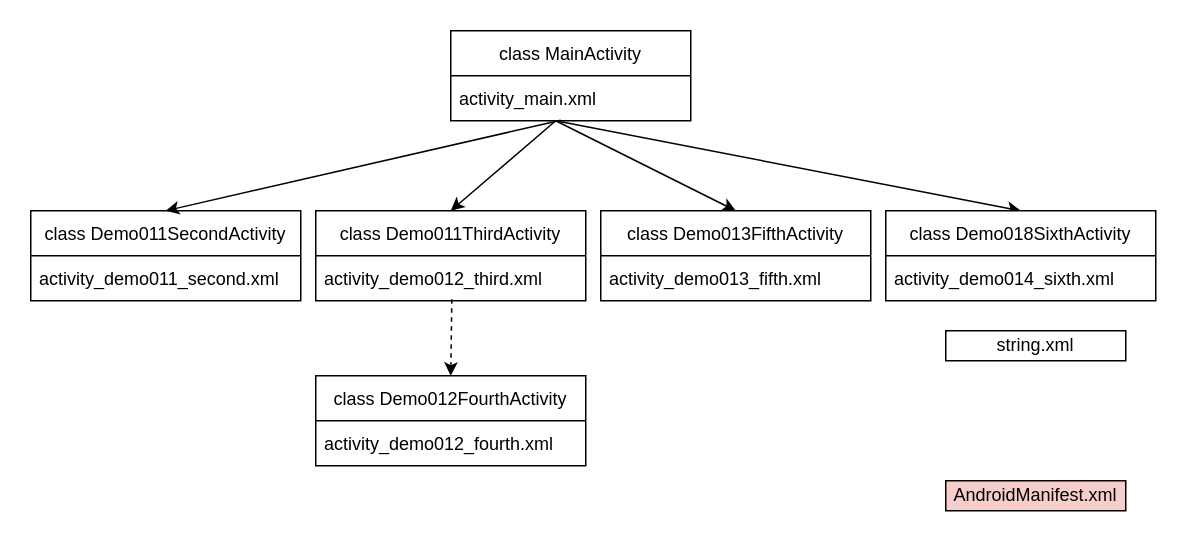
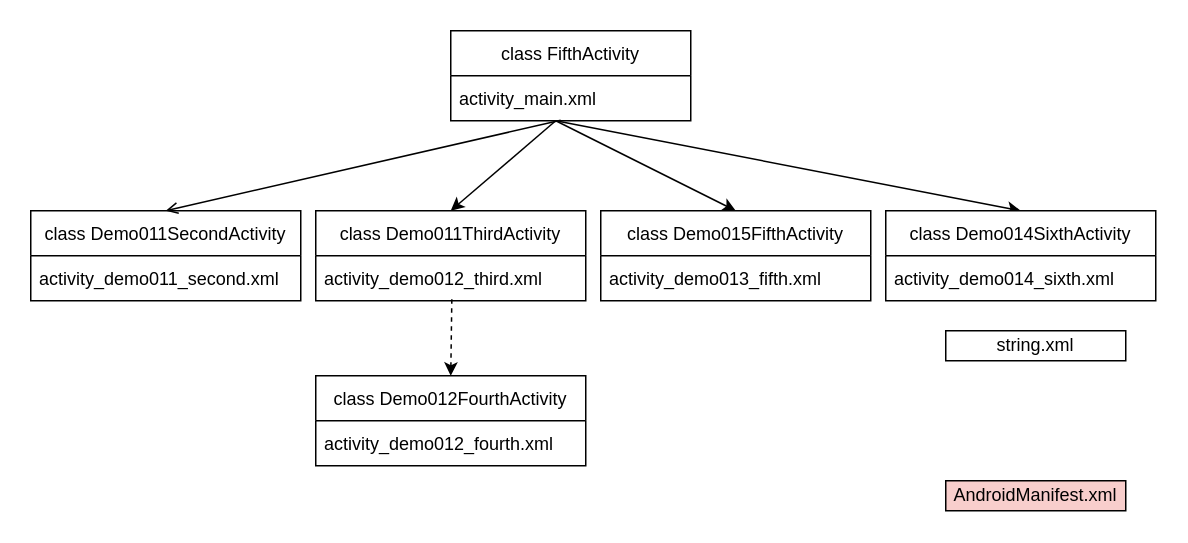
  <mxCell id="0" />
  <mxCell id="1" parent="0" />
- <mxCell id="2" value="class MainActivity" style="swimlane;fontStyle=0;childLayout=stackLayout;horizontal=1;startSize=30;horizontalStack=0;resizeParent=1;resizeParentMax=0;resizeLast=0;collapsible=1;marginBottom=0;" parent="1" vertex="1"><mxGeometry x="300" y="20" width="160" height="60" as="geometry" /></mxCell>
+ <mxCell id="2" value="class FifthActivity" style="swimlane;fontStyle=0;childLayout=stackLayout;horizontal=1;startSize=30;horizontalStack=0;resizeParent=1;resizeParentMax=0;resizeLast=0;collapsible=1;marginBottom=0;" parent="1" vertex="1"><mxGeometry x="300" y="20" width="160" height="60" as="geometry" /></mxCell>
  <mxCell id="3" value="activity_main.xml" style="text;strokeColor=none;fillColor=none;align=left;verticalAlign=middle;spacingLeft=4;spacingRight=4;overflow=hidden;points=[[0,0.5],[1,0.5]];portConstraint=eastwest;rotatable=0;" parent="2" vertex="1"><mxGeometry y="30" width="160" height="30" as="geometry" /></mxCell>
  <mxCell id="4" value="class Demo011SecondActivity" style="swimlane;fontStyle=0;childLayout=stackLayout;horizontal=1;startSize=30;horizontalStack=0;resizeParent=1;resizeParentMax=0;resizeLast=0;collapsible=1;marginBottom=0;" vertex="1" parent="1"><mxGeometry x="20" y="140" width="180" height="60" as="geometry" /></mxCell>
  <mxCell id="5" value="activity_demo011_second.xml" style="text;strokeColor=none;fillColor=none;align=left;verticalAlign=middle;spacingLeft=4;spacingRight=4;overflow=hidden;points=[[0,0.5],[1,0.5]];portConstraint=eastwest;rotatable=0;" vertex="1" parent="4"><mxGeometry y="30" width="180" height="30" as="geometry" /></mxCell>
  <mxCell id="6" value="class Demo011ThirdActivity" style="swimlane;fontStyle=0;childLayout=stackLayout;horizontal=1;startSize=30;horizontalStack=0;resizeParent=1;resizeParentMax=0;resizeLast=0;collapsible=1;marginBottom=0;" vertex="1" parent="1"><mxGeometry x="210" y="140" width="180" height="60" as="geometry" /></mxCell>
  <mxCell id="7" value="activity_demo012_third.xml" style="text;strokeColor=none;fillColor=none;align=left;verticalAlign=middle;spacingLeft=4;spacingRight=4;overflow=hidden;points=[[0,0.5],[1,0.5]];portConstraint=eastwest;rotatable=0;" vertex="1" parent="6"><mxGeometry y="30" width="180" height="30" as="geometry" /></mxCell>
- <mxCell id="8" value="" style="endArrow=classic;html=1;rounded=0;exitX=0.458;exitY=0.989;exitDx=0;exitDy=0;exitPerimeter=0;entryX=0.5;entryY=0;entryDx=0;entryDy=0;" edge="1" parent="1" source="3" target="4"><mxGeometry width="50" height="50" relative="1" as="geometry"><mxPoint x="400" y="270" as="sourcePoint" /><mxPoint x="450" y="220" as="targetPoint" /></mxGeometry></mxCell>
+ <mxCell id="8" value="" style="endArrow=open;html=1;rounded=0;exitX=0.458;exitY=0.989;exitDx=0;exitDy=0;exitPerimeter=0;entryX=0.5;entryY=0;entryDx=0;entryDy=0;" edge="1" parent="1" source="3" target="4"><mxGeometry width="50" height="50" relative="1" as="geometry"><mxPoint x="400" y="270" as="sourcePoint" /><mxPoint x="450" y="220" as="targetPoint" /></mxGeometry></mxCell>
  <mxCell id="9" value="" style="endArrow=classic;html=1;rounded=0;entryX=0.5;entryY=0;entryDx=0;entryDy=0;" edge="1" parent="1" target="6"><mxGeometry width="50" height="50" relative="1" as="geometry"><mxPoint x="370" y="80" as="sourcePoint" /><mxPoint x="140" y="160" as="targetPoint" /></mxGeometry></mxCell>
  <mxCell id="10" value="" style="endArrow=classic;html=1;rounded=0;entryX=0.5;entryY=0;entryDx=0;entryDy=0;startArrow=none;" edge="1" parent="1" target="14"><mxGeometry width="50" height="50" relative="1" as="geometry"><mxPoint x="370" y="80" as="sourcePoint" /><mxPoint x="750" y="140" as="targetPoint" /></mxGeometry></mxCell>
  <mxCell id="11" value="class Demo012FourthActivity" style="swimlane;fontStyle=0;childLayout=stackLayout;horizontal=1;startSize=30;horizontalStack=0;resizeParent=1;resizeParentMax=0;resizeLast=0;collapsible=1;marginBottom=0;" vertex="1" parent="1"><mxGeometry x="210" y="250" width="180" height="60" as="geometry" /></mxCell>
  <mxCell id="12" value="activity_demo012_fourth.xml" style="text;strokeColor=none;fillColor=none;align=left;verticalAlign=middle;spacingLeft=4;spacingRight=4;overflow=hidden;points=[[0,0.5],[1,0.5]];portConstraint=eastwest;rotatable=0;" vertex="1" parent="11"><mxGeometry y="30" width="180" height="30" as="geometry" /></mxCell>
  <mxCell id="13" value="" style="endArrow=classic;html=1;rounded=0;entryX=0.5;entryY=0;entryDx=0;entryDy=0;exitX=0.504;exitY=0.967;exitDx=0;exitDy=0;exitPerimeter=0;dashed=1;" edge="1" parent="1" source="7" target="11"><mxGeometry width="50" height="50" relative="1" as="geometry"><mxPoint x="380" y="90" as="sourcePoint" /><mxPoint x="310" y="150" as="targetPoint" /></mxGeometry></mxCell>
- <mxCell id="14" value="class Demo018SixthActivity" style="swimlane;fontStyle=0;childLayout=stackLayout;horizontal=1;startSize=30;horizontalStack=0;resizeParent=1;resizeParentMax=0;resizeLast=0;collapsible=1;marginBottom=0;" vertex="1" parent="1"><mxGeometry x="590" y="140" width="180" height="60" as="geometry" /></mxCell>
+ <mxCell id="14" value="class Demo014SixthActivity" style="swimlane;fontStyle=0;childLayout=stackLayout;horizontal=1;startSize=30;horizontalStack=0;resizeParent=1;resizeParentMax=0;resizeLast=0;collapsible=1;marginBottom=0;" vertex="1" parent="1"><mxGeometry x="590" y="140" width="180" height="60" as="geometry" /></mxCell>
  <mxCell id="15" value="activity_demo014_sixth.xml" style="text;strokeColor=none;fillColor=none;align=left;verticalAlign=middle;spacingLeft=4;spacingRight=4;overflow=hidden;points=[[0,0.5],[1,0.5]];portConstraint=eastwest;rotatable=0;" vertex="1" parent="14"><mxGeometry y="30" width="180" height="30" as="geometry" /></mxCell>
- <mxCell id="16" value="class Demo013FifthActivity" style="swimlane;fontStyle=0;childLayout=stackLayout;horizontal=1;startSize=30;horizontalStack=0;resizeParent=1;resizeParentMax=0;resizeLast=0;collapsible=1;marginBottom=0;" vertex="1" parent="1"><mxGeometry x="400" y="140" width="180" height="60" as="geometry" /></mxCell>
+ <mxCell id="16" value="class Demo015FifthActivity" style="swimlane;fontStyle=0;childLayout=stackLayout;horizontal=1;startSize=30;horizontalStack=0;resizeParent=1;resizeParentMax=0;resizeLast=0;collapsible=1;marginBottom=0;" vertex="1" parent="1"><mxGeometry x="400" y="140" width="180" height="60" as="geometry" /></mxCell>
  <mxCell id="17" value="activity_demo013_fifth.xml" style="text;strokeColor=none;fillColor=none;align=left;verticalAlign=middle;spacingLeft=4;spacingRight=4;overflow=hidden;points=[[0,0.5],[1,0.5]];portConstraint=eastwest;rotatable=0;" vertex="1" parent="16"><mxGeometry y="30" width="180" height="30" as="geometry" /></mxCell>
  <mxCell id="18" value="" style="endArrow=classic;html=1;rounded=0;entryX=0.5;entryY=0;entryDx=0;entryDy=0;" edge="1" parent="1" target="16"><mxGeometry width="50" height="50" relative="1" as="geometry"><mxPoint x="370" y="80" as="sourcePoint" /><mxPoint x="310" y="150" as="targetPoint" /></mxGeometry></mxCell>
  <mxCell id="19" value="AndroidManifest.xml" style="rounded=0;whiteSpace=wrap;html=1;fillColor=#f8cecc;" vertex="1" parent="1"><mxGeometry x="630" y="320" width="120" height="20" as="geometry" /></mxCell>
  <mxCell id="20" value="string.xml" style="rounded=0;whiteSpace=wrap;html=1;" vertex="1" parent="1"><mxGeometry x="630" y="220" width="120" height="20" as="geometry" /></mxCell>
